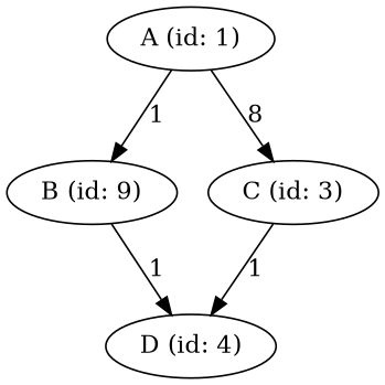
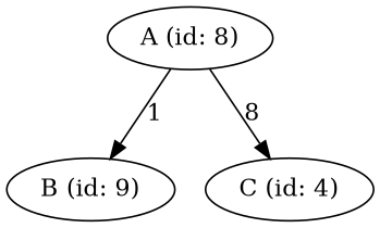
  digraph {
-   n1 [label="A (id: 1)"]
+   n1 [label="A (id: 8)"]
    n2 [label="B (id: 9)"]
-   n3 [label="C (id: 3)"]
-   n4 [label="D (id: 4)"]
+   n3 [label="C (id: 4)"]
    n1 -> n2 [label=1]
    n1 -> n3 [label=8]
-   n2 -> n4 [label=1]
-   n3 -> n4 [label=1]
  }
